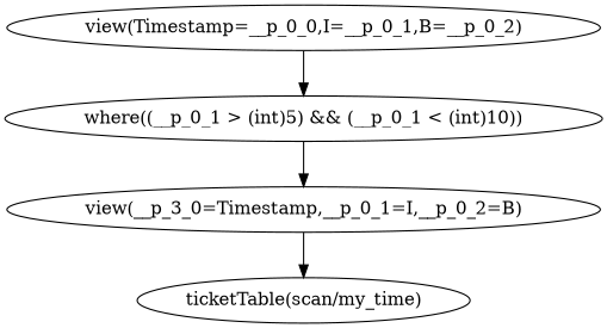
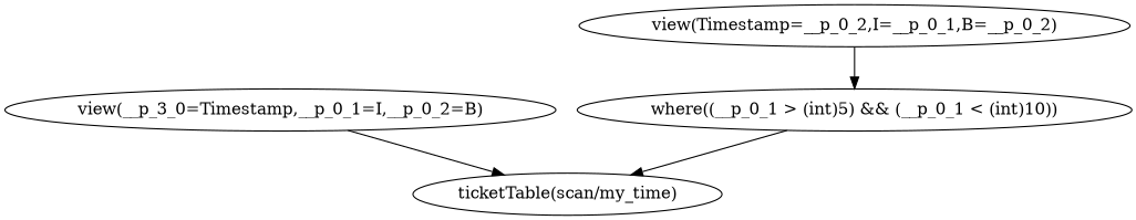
  digraph {
    n1 [label="ticketTable(scan/my_time)"]
    n2 [label="view(__p_3_0=Timestamp,__p_0_1=I,__p_0_2=B)"]
    n3 [label="where((__p_0_1 > (int)5) && (__p_0_1 < (int)10))"]
-   n4 [label="view(Timestamp=__p_0_0,I=__p_0_1,B=__p_0_2)"]
+   n4 [label="view(Timestamp=__p_0_2,I=__p_0_1,B=__p_0_2)"]
    n2 -> n1
-   n3 -> n2
+   n3 -> n1
    n4 -> n3
  }
